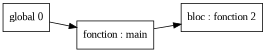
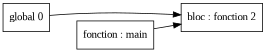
  digraph {
    fontname="Liberation Serif"
    rankdir=LR
    node [fontname="Liberation Serif" shape=record]
    edge [fontname="Liberation Serif"]
    n1 [label="{ bloc : fonction  2\n	}"]
    n2 [label="{ fonction : main\n	}"]
    n3 [label="{ global 0\n	}"]
    n2 -> n1
-   n3 -> n2
+   n3 -> n1
  }
